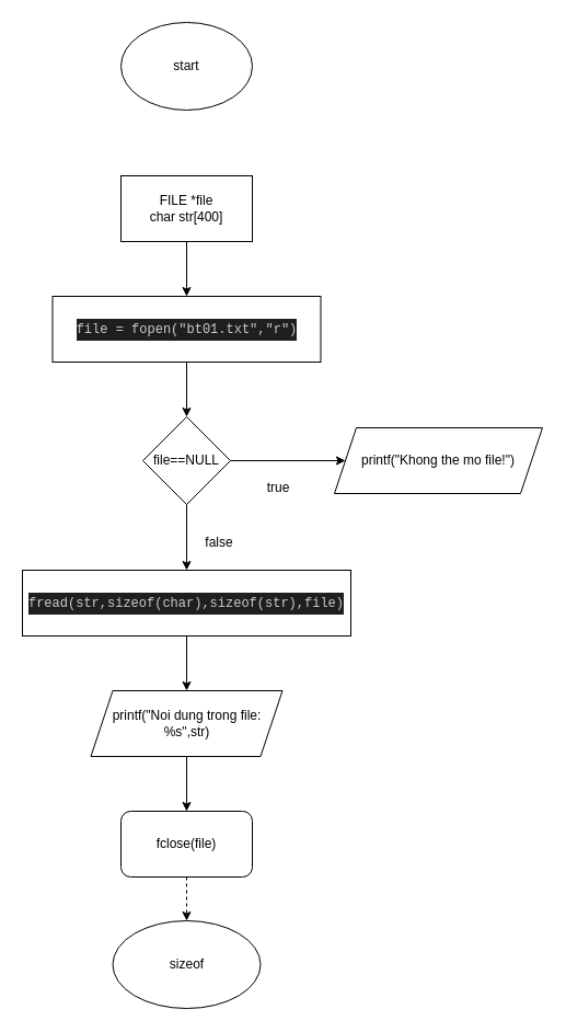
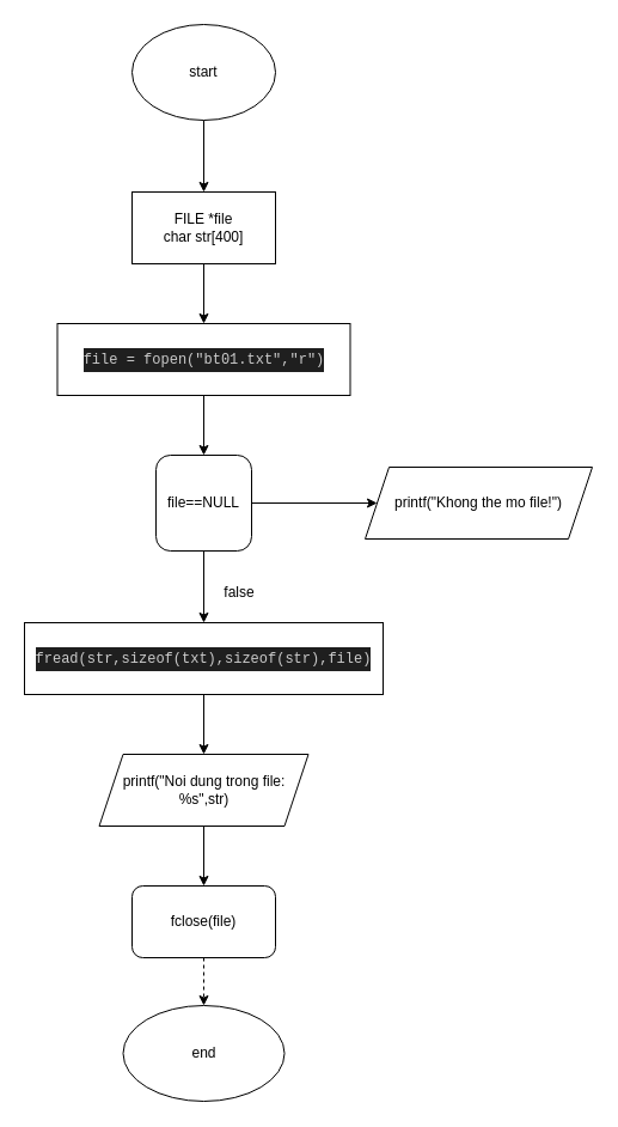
  <mxCell id="0" />
  <mxCell id="1" parent="0" />
+ <mxCell id="2" value="" style="edgeStyle=orthogonalEdgeStyle;rounded=0;orthogonalLoop=1;jettySize=auto;html=1;entryX=0.5;entryY=0;entryDx=0;entryDy=0;" edge="1" parent="1" source="3" target="18"><mxGeometry relative="1" as="geometry"><mxPoint x="170" y="180" as="targetPoint" /></mxGeometry></mxCell>
  <mxCell id="3" value="start" style="ellipse;whiteSpace=wrap;html=1;" vertex="1" parent="1"><mxGeometry x="110" y="20" width="120" height="80" as="geometry" /></mxCell>
  <mxCell id="4" value="" style="edgeStyle=orthogonalEdgeStyle;rounded=0;orthogonalLoop=1;jettySize=auto;html=1;exitX=0.5;exitY=1;exitDx=0;exitDy=0;" edge="1" parent="1" source="18" target="6"><mxGeometry relative="1" as="geometry"><mxPoint x="170" y="260" as="sourcePoint" /></mxGeometry></mxCell>
  <mxCell id="5" value="" style="edgeStyle=orthogonalEdgeStyle;rounded=0;orthogonalLoop=1;jettySize=auto;html=1;" edge="1" parent="1" source="6" target="9"><mxGeometry relative="1" as="geometry" /></mxCell>
  <mxCell id="6" value="&lt;div style=&quot;background-color: rgb(31, 31, 31); line-height: 19px;&quot;&gt;&lt;font face=&quot;Consolas, Courier New, monospace&quot; color=&quot;#cccccc&quot;&gt;file = fopen(&quot;bt01.txt&quot;,&quot;r&quot;)&lt;/font&gt;&lt;br&gt;&lt;/div&gt;" style="rounded=0;whiteSpace=wrap;html=1;" vertex="1" parent="1"><mxGeometry x="47.5" y="270" width="245" height="60" as="geometry" /></mxCell>
  <mxCell id="7" value="" style="edgeStyle=orthogonalEdgeStyle;rounded=0;orthogonalLoop=1;jettySize=auto;html=1;" edge="1" parent="1" source="9" target="10"><mxGeometry relative="1" as="geometry" /></mxCell>
  <mxCell id="8" value="" style="edgeStyle=orthogonalEdgeStyle;rounded=0;orthogonalLoop=1;jettySize=auto;html=1;" edge="1" parent="1" source="9" target="12"><mxGeometry relative="1" as="geometry" /></mxCell>
- <mxCell id="9" value="file==NULL" style="rhombus;whiteSpace=wrap;html=1;rounded=0;" vertex="1" parent="1"><mxGeometry x="130" y="380" width="80" height="80" as="geometry" /></mxCell>
+ <mxCell id="9" value="file==NULL" style="whiteSpace=wrap;html=1;rounded=1;" vertex="1" parent="1"><mxGeometry x="130" y="380" width="80" height="80" as="geometry" /></mxCell>
  <mxCell id="10" value="printf(&quot;Khong the mo file!&quot;)" style="shape=parallelogram;perimeter=parallelogramPerimeter;whiteSpace=wrap;html=1;fixedSize=1;" vertex="1" parent="1"><mxGeometry x="305" y="390" width="190" height="60" as="geometry" /></mxCell>
  <mxCell id="11" value="" style="edgeStyle=orthogonalEdgeStyle;rounded=0;orthogonalLoop=1;jettySize=auto;html=1;" edge="1" parent="1" source="12" target="20"><mxGeometry relative="1" as="geometry" /></mxCell>
- <mxCell id="12" value="&lt;div style=&quot;background-color: rgb(31, 31, 31); line-height: 19px;&quot;&gt;&lt;div style=&quot;line-height: 19px;&quot;&gt;&lt;div style=&quot;line-height: 19px;&quot;&gt;&lt;font face=&quot;Consolas, Courier New, monospace&quot; color=&quot;#cccccc&quot;&gt;fread(str,sizeof(char),sizeof(str),file)&lt;/font&gt;&lt;br&gt;&lt;/div&gt;&lt;/div&gt;&lt;/div&gt;" style="rounded=0;whiteSpace=wrap;html=1;" vertex="1" parent="1"><mxGeometry x="20" y="520" width="300" height="60" as="geometry" /></mxCell>
- <mxCell id="13" value="true" style="text;html=1;strokeColor=none;fillColor=none;align=center;verticalAlign=middle;whiteSpace=wrap;rounded=0;" vertex="1" parent="1"><mxGeometry x="224" y="430" width="60" height="30" as="geometry" /></mxCell>
+ <mxCell id="12" value="&lt;div style=&quot;background-color: rgb(31, 31, 31); line-height: 19px;&quot;&gt;&lt;div style=&quot;line-height: 19px;&quot;&gt;&lt;div style=&quot;line-height: 19px;&quot;&gt;&lt;font face=&quot;Consolas, Courier New, monospace&quot; color=&quot;#cccccc&quot;&gt;fread(str,sizeof(txt),sizeof(str),file)&lt;/font&gt;&lt;br&gt;&lt;/div&gt;&lt;/div&gt;&lt;/div&gt;" style="rounded=0;whiteSpace=wrap;html=1;" vertex="1" parent="1"><mxGeometry x="20" y="520" width="300" height="60" as="geometry" /></mxCell>
  <mxCell id="14" value="false" style="text;html=1;strokeColor=none;fillColor=none;align=center;verticalAlign=middle;whiteSpace=wrap;rounded=0;" vertex="1" parent="1"><mxGeometry x="170" y="480" width="60" height="30" as="geometry" /></mxCell>
  <mxCell id="15" value="" style="edgeStyle=orthogonalEdgeStyle;rounded=0;orthogonalLoop=1;jettySize=auto;html=1;dashed=1;" edge="1" parent="1" source="16" target="17"><mxGeometry relative="1" as="geometry" /></mxCell>
  <mxCell id="16" value="fclose(file)" style="whiteSpace=wrap;html=1;rounded=1;" vertex="1" parent="1"><mxGeometry x="110" y="740" width="120" height="60" as="geometry" /></mxCell>
- <mxCell id="17" value="sizeof" style="ellipse;whiteSpace=wrap;html=1;rounded=0;" vertex="1" parent="1"><mxGeometry x="102.5" y="840" width="135" height="80" as="geometry" /></mxCell>
+ <mxCell id="17" value="end" style="ellipse;whiteSpace=wrap;html=1;rounded=0;" vertex="1" parent="1"><mxGeometry x="102.5" y="840" width="135" height="80" as="geometry" /></mxCell>
  <mxCell id="18" value="&lt;div&gt;FILE *file&lt;/div&gt;&lt;div&gt;char str[400]&lt;span style=&quot;&quot;&gt;&lt;/span&gt;&lt;/div&gt;" style="rounded=0;whiteSpace=wrap;html=1;" vertex="1" parent="1"><mxGeometry x="110" y="160" width="120" height="60" as="geometry" /></mxCell>
  <mxCell id="19" value="" style="edgeStyle=orthogonalEdgeStyle;rounded=0;orthogonalLoop=1;jettySize=auto;html=1;" edge="1" parent="1" source="20" target="16"><mxGeometry relative="1" as="geometry" /></mxCell>
  <mxCell id="20" value="printf(&quot;Noi dung trong file: %s&quot;,str)" style="shape=parallelogram;perimeter=parallelogramPerimeter;whiteSpace=wrap;html=1;fixedSize=1;" vertex="1" parent="1"><mxGeometry x="82.5" y="630" width="175" height="60" as="geometry" /></mxCell>
